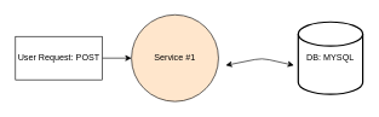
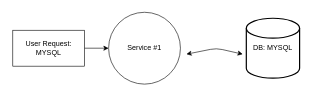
  <mxCell id="0" />
  <mxCell id="1" parent="0" />
- <mxCell id="2" value="User Request: POST" style="rounded=0;whiteSpace=wrap;html=1;" vertex="1" parent="1"><mxGeometry x="20" y="50" width="120" height="60" as="geometry" /></mxCell>
+ <mxCell id="2" value="User Request: MYSQL" style="rounded=0;whiteSpace=wrap;html=1;" vertex="1" parent="1"><mxGeometry x="20" y="50" width="120" height="60" as="geometry" /></mxCell>
  <mxCell id="3" value="" style="endArrow=classic;html=1;exitX=1;exitY=0.5;exitDx=0;exitDy=0;" edge="1" parent="1" source="2" target="4"><mxGeometry width="50" height="50" relative="1" as="geometry"><mxPoint x="150" y="80" as="sourcePoint" /><mxPoint x="240" y="80" as="targetPoint" /></mxGeometry></mxCell>
- <mxCell id="4" value="Service #1" style="ellipse;whiteSpace=wrap;html=1;fillColor=#ffe6cc;" vertex="1" parent="1"><mxGeometry x="180" y="20" width="120" height="120" as="geometry" /></mxCell>
+ <mxCell id="4" value="Service #1" style="ellipse;whiteSpace=wrap;html=1;" vertex="1" parent="1"><mxGeometry x="180" y="20" width="120" height="120" as="geometry" /></mxCell>
  <mxCell id="5" value="DB: MYSQL" style="strokeWidth=2;html=1;shape=mxgraph.flowchart.database;whiteSpace=wrap;" vertex="1" parent="1"><mxGeometry x="410" y="30" width="89" height="100" as="geometry" /></mxCell>
  <mxCell id="6" value="" style="endArrow=classic;startArrow=classic;html=1;" edge="1" parent="1"><mxGeometry width="50" height="50" relative="1" as="geometry"><mxPoint x="310" y="90" as="sourcePoint" /><mxPoint x="404" y="90" as="targetPoint" /><Array as="points"><mxPoint x="360" y="80" /></Array></mxGeometry></mxCell>
